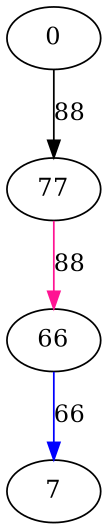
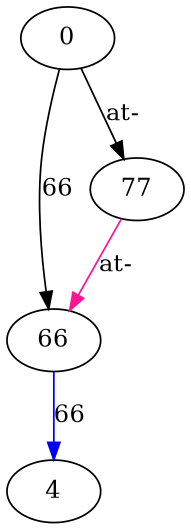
  digraph {
    edge [color=black]
    0 [height=0.5 width=0.75]
    66 [height=0.5 width=0.75]
    77 [height=0.5 width=0.75]
-   7 [height=0.5 width=0.75]
-   0 -> 77 [label=88]
+   7 [height=0.5 width=0.75 label=4]
+   0 -> 66 [label=66]
+   0 -> 77 [label="at-"]
    66 -> 7 [color=blue label=66]
-   77 -> 66 [color=deeppink label=88]
+   77 -> 66 [color=deeppink label="at-"]
  }
